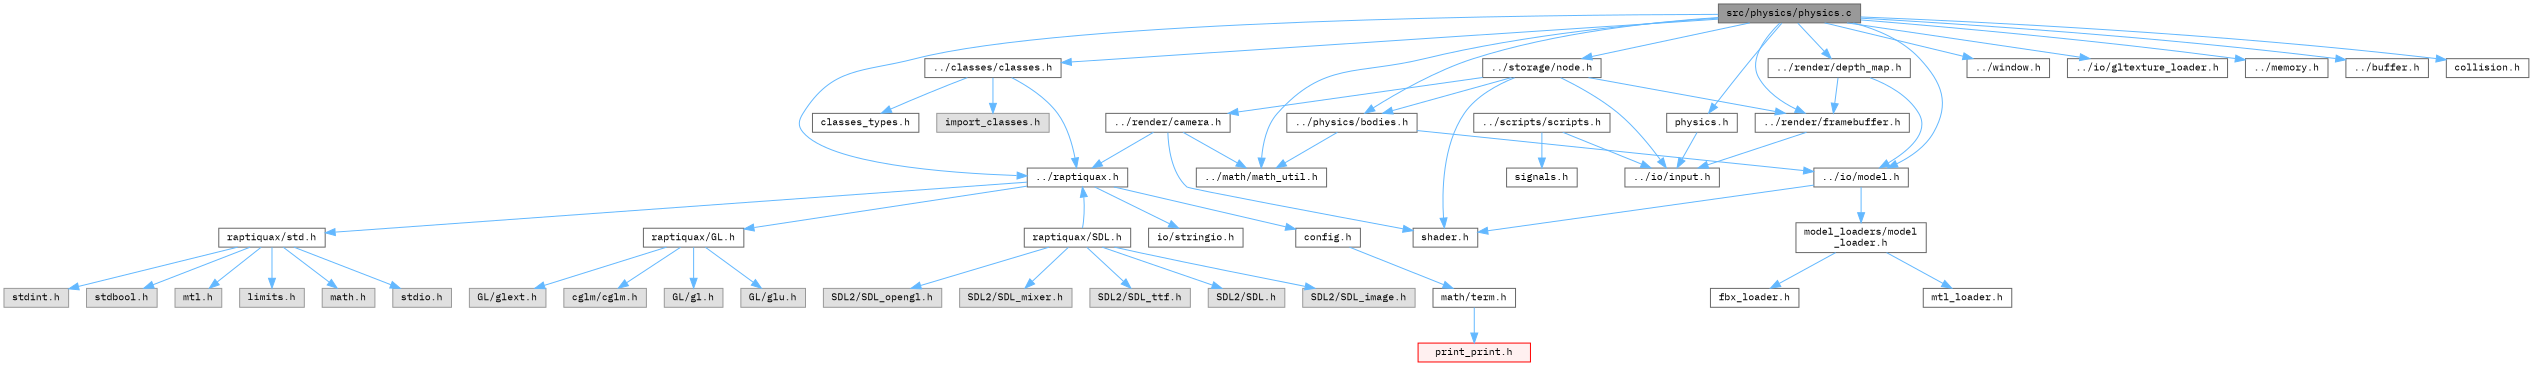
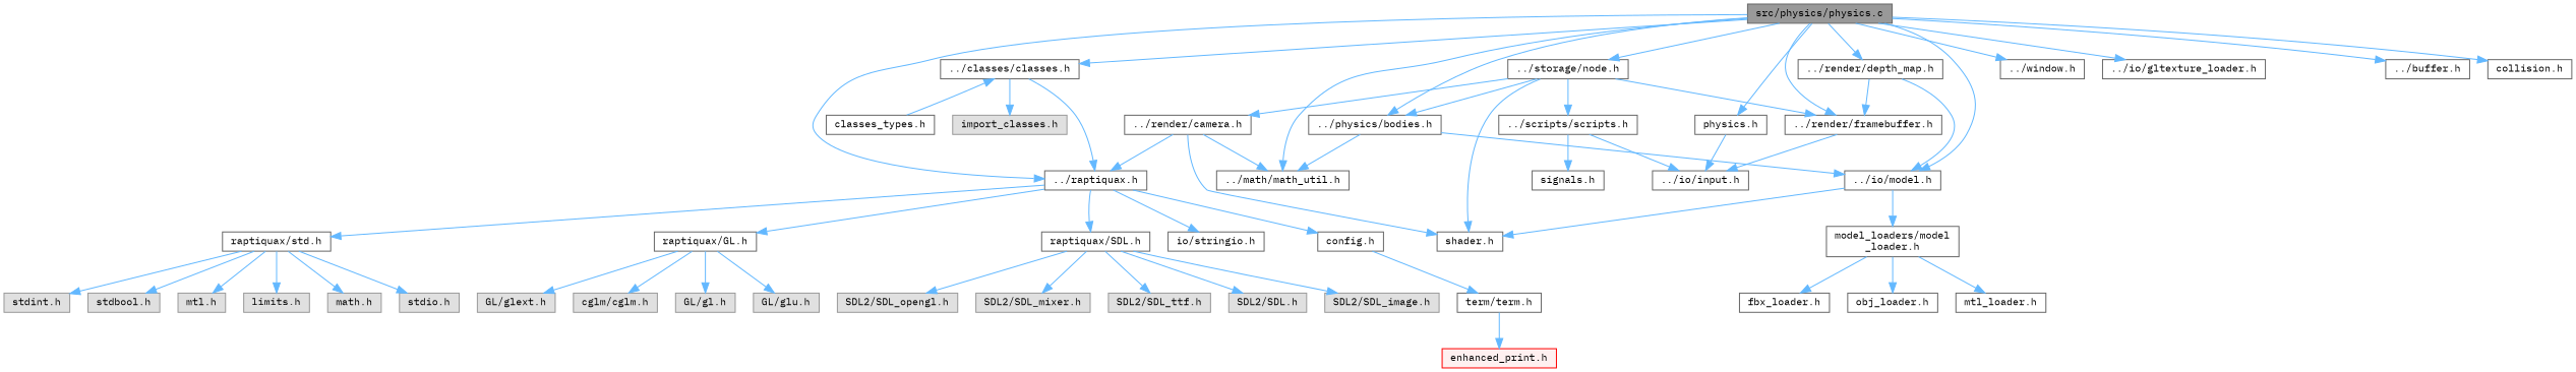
  digraph {
    fontname="IBM Plex Mono"
    node [color=grey40 fillcolor=white fontname="IBM Plex Mono" fontsize=10 shape=box style=filled]
    edge [color=steelblue1 fontname="IBM Plex Mono" fontsize=10 labelfontname=Helvetica labelfontsize=10 style=solid]
    n1 [color=gray40 fillcolor=grey60 fontcolor=black height=0.2 label="src/physics/physics.c" width=0.4]
    n2 [height=0.2 label="../raptiquax.h" width=0.4]
    n3 [height=0.2 label="../math/math_util.h" width=0.4]
    n4 [height=0.2 label="../io/model.h" width=0.4]
    n5 [height=0.2 label="../render/framebuffer.h" width=0.4]
    n6 [height=0.2 label="../storage/node.h" width=0.4]
    n7 [height=0.2 label="../physics/bodies.h" width=0.4]
    n8 [height=0.2 label="../window.h" width=0.4]
    n9 [height=0.2 label="../render/depth_map.h" width=0.4]
    n10 [height=0.2 label="../io/gltexture_loader.h" width=0.4]
    n11 [height=0.2 label="../classes/classes.h" width=0.4]
-   n12 [height=0.2 label="../memory.h" width=0.4]
    n13 [height=0.2 label="../buffer.h" width=0.4]
    n14 [height=0.2 label="physics.h" width=0.4]
    n15 [height=0.2 label="collision.h" width=0.4]
    n16 [height=0.2 label="raptiquax/std.h" width=0.4]
    n17 [height=0.2 label="raptiquax/GL.h" width=0.4]
    n18 [height=0.2 label="raptiquax/SDL.h" width=0.4]
    n19 [height=0.2 label="io/stringio.h" width=0.4]
    n20 [height=0.2 label="config.h" width=0.4]
    n21 [height=0.2 label="shader.h" width=0.4]
    n22 [height=0.2 label="model_loaders/model\l_loader.h" width=0.4]
    n23 [height=0.2 label="../io/input.h" width=0.4]
    n24 [height=0.2 label="../render/camera.h" width=0.4]
    n25 [height=0.2 label="../scripts/scripts.h" width=0.4]
    n26 [height=0.2 label="classes_types.h" width=0.4]
    n27 [color=grey60 fillcolor="#E0E0E0" height=0.2 label="import_classes.h" width=0.4]
    n28 [color=grey60 fillcolor="#E0E0E0" height=0.2 label="math.h" width=0.4]
    n29 [color=grey60 fillcolor="#E0E0E0" height=0.2 label="stdio.h" width=0.4]
    n30 [color=grey60 fillcolor="#E0E0E0" height=0.2 label="stdint.h" width=0.4]
    n31 [color=grey60 fillcolor="#E0E0E0" height=0.2 label="stdbool.h" width=0.4]
    n32 [color=grey60 fillcolor="#E0E0E0" height=0.2 label="mtl.h" width=0.4]
    n33 [color=grey60 fillcolor="#E0E0E0" height=0.2 label="limits.h" width=0.4]
    n34 [color=grey60 fillcolor="#E0E0E0" height=0.2 label="GL/gl.h" width=0.4]
    n35 [color=grey60 fillcolor="#E0E0E0" height=0.2 label="GL/glu.h" width=0.4]
    n36 [color=grey60 fillcolor="#E0E0E0" height=0.2 label="GL/glext.h" width=0.4]
    n37 [color=grey60 fillcolor="#E0E0E0" height=0.2 label="cglm/cglm.h" width=0.4]
    n38 [color=grey60 fillcolor="#E0E0E0" height=0.2 label="SDL2/SDL.h" width=0.4]
    n39 [color=grey60 fillcolor="#E0E0E0" height=0.2 label="SDL2/SDL_image.h" width=0.4]
    n40 [color=grey60 fillcolor="#E0E0E0" height=0.2 label="SDL2/SDL_opengl.h" width=0.4]
    n41 [color=grey60 fillcolor="#E0E0E0" height=0.2 label="SDL2/SDL_mixer.h" width=0.4]
    n42 [color=grey60 fillcolor="#E0E0E0" height=0.2 label="SDL2/SDL_ttf.h" width=0.4]
-   n43 [height=0.2 label="math/term.h" width=0.4]
-   n44 [color=red fillcolor="#FFF0F0" height=0.2 label="print_print.h" width=0.4]
+   n43 [height=0.2 label="term/term.h" width=0.4]
+   n44 [color=red fillcolor="#FFF0F0" height=0.2 label="enhanced_print.h" width=0.4]
+   n45 [height=0.2 label="obj_loader.h" width=0.4]
    n46 [height=0.2 label="mtl_loader.h" width=0.4]
    n47 [height=0.2 label="fbx_loader.h" width=0.4]
    n48 [height=0.2 label="signals.h" width=0.4]
    n1 -> n2
    n1 -> n3
    n1 -> n4
    n1 -> n5
    n1 -> n6
    n1 -> n7
    n1 -> n8
    n1 -> n9
    n1 -> n10
    n1 -> n11
-   n1 -> n12
    n1 -> n13
    n1 -> n14
    n1 -> n15
    n2 -> n16
    n2 -> n17
-   n18 -> n2
+   n2 -> n18
    n2 -> n19
    n2 -> n20
    n4 -> n21
    n4 -> n22
    n5 -> n23
    n6 -> n5
    n6 -> n7
    n6 -> n21
    n6 -> n24
-   n6 -> n23
+   n6 -> n25
    n7 -> n3
    n7 -> n4
    n9 -> n4
    n9 -> n5
    n11 -> n2
-   n11 -> n26
+   n26 -> n11
    n11 -> n27
    n14 -> n23
    n16 -> n28
    n16 -> n29
    n16 -> n30
    n16 -> n31
    n16 -> n32
    n16 -> n33
    n17 -> n34
    n17 -> n35
    n17 -> n36
    n17 -> n37
    n18 -> n38
    n18 -> n39
    n18 -> n40
    n18 -> n41
    n18 -> n42
    n20 -> n43
+   n22 -> n45
    n22 -> n46
    n22 -> n47
    n24 -> n2
    n24 -> n3
    n24 -> n21
    n25 -> n23
    n25 -> n48
    n43 -> n44
  }
